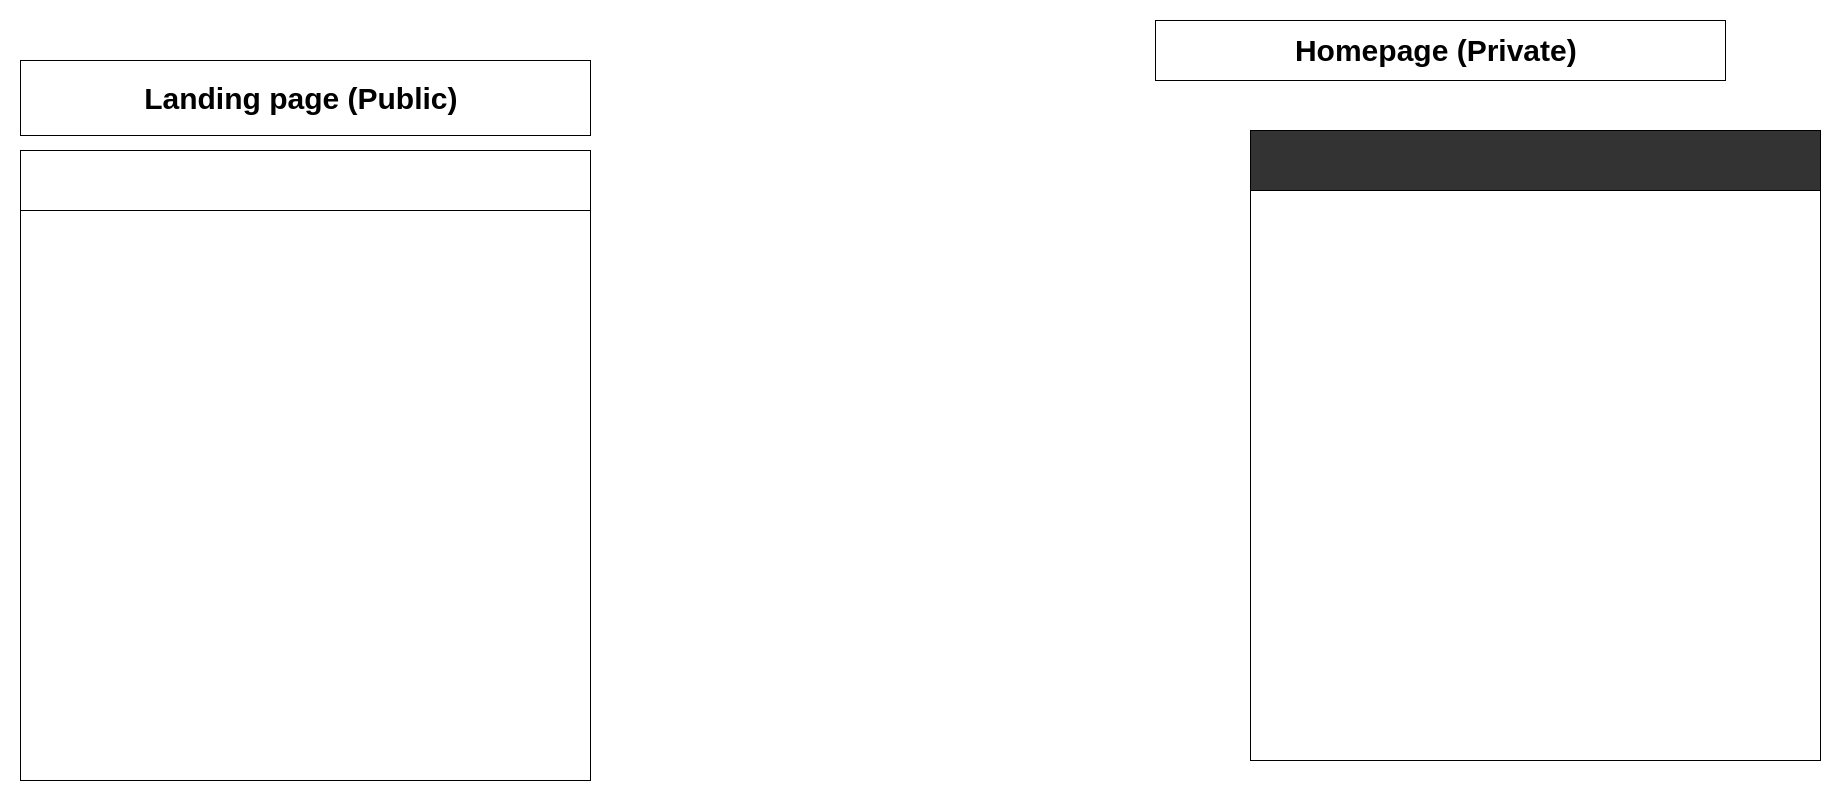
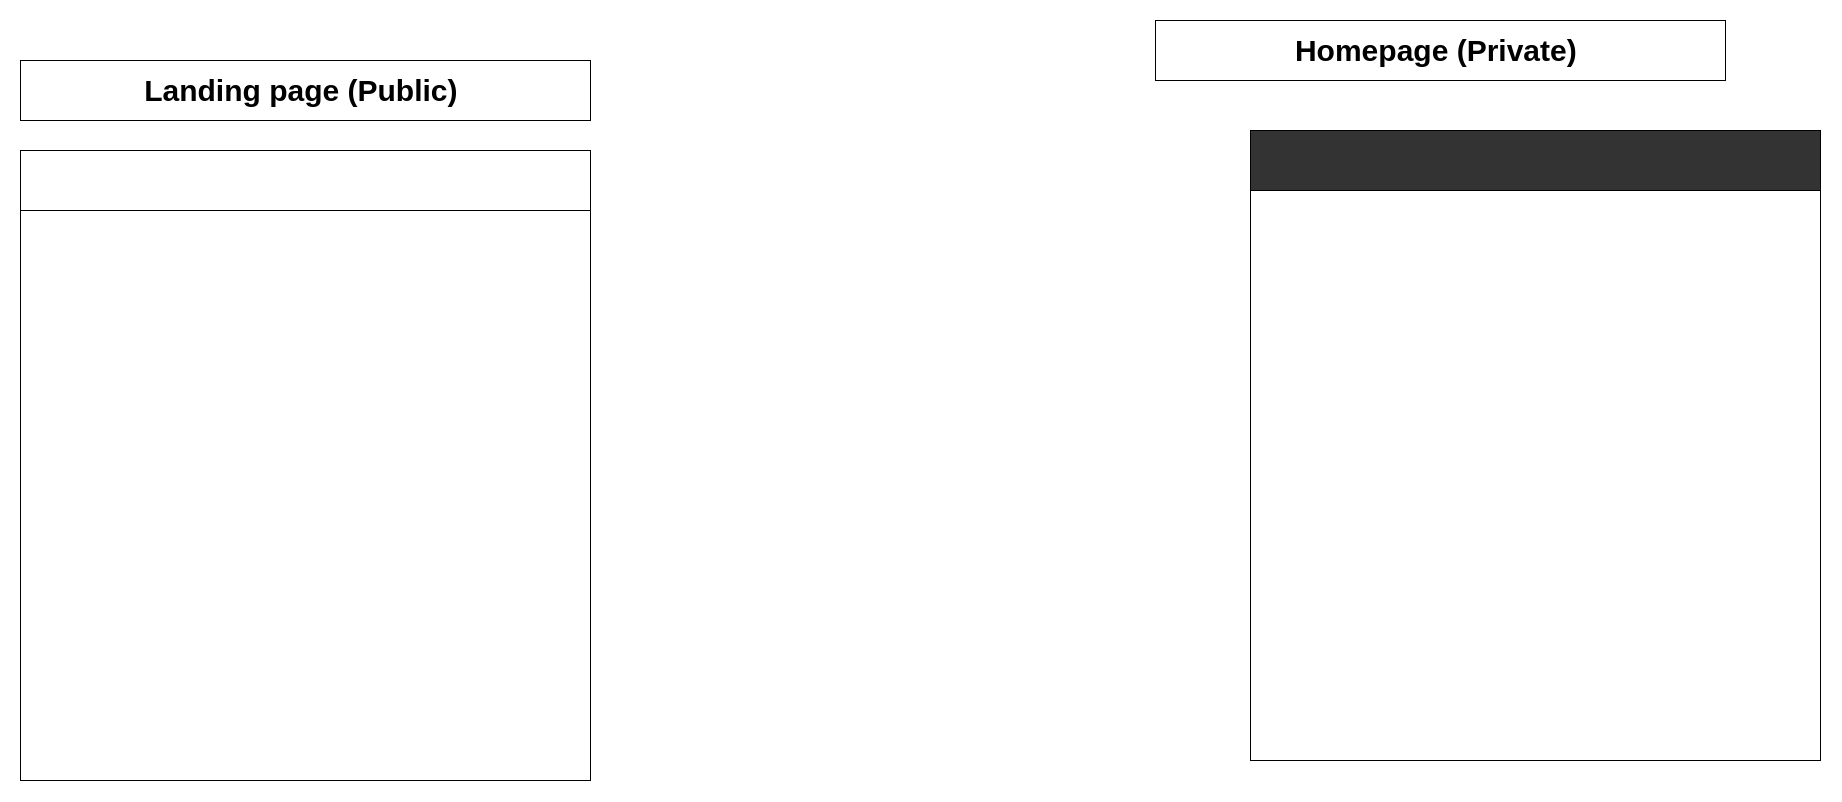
  <mxCell id="0" style=";html=1;" />
  <mxCell id="1" style=";html=1;" parent="0" />
- <mxCell id="2" value="&lt;b&gt;&lt;font style=&quot;font-size: 30px;&quot;&gt;Landing page (Public)&amp;nbsp;&lt;/font&gt;&lt;/b&gt;" style="rounded=0;whiteSpace=wrap;html=1;" vertex="1" parent="1"><mxGeometry x="20" y="60" width="570" height="75" as="geometry" /></mxCell>
+ <mxCell id="2" value="&lt;b&gt;&lt;font style=&quot;font-size: 30px;&quot;&gt;Landing page (Public)&amp;nbsp;&lt;/font&gt;&lt;/b&gt;" style="rounded=0;whiteSpace=wrap;html=1;" vertex="1" parent="1"><mxGeometry x="20" y="60" width="570" height="60" as="geometry" /></mxCell>
  <mxCell id="3" value="&lt;b&gt;&lt;font style=&quot;font-size: 30px;&quot;&gt;Homepage (Private)&amp;nbsp;&lt;/font&gt;&lt;/b&gt;" style="rounded=0;whiteSpace=wrap;html=1;" vertex="1" parent="1"><mxGeometry x="1155" y="20" width="570" height="60" as="geometry" /></mxCell>
  <mxCell id="4" value="" style="rounded=0;whiteSpace=wrap;html=1;fontSize=30;" vertex="1" parent="1"><mxGeometry x="20" y="150" width="570" height="630" as="geometry" /></mxCell>
  <mxCell id="5" value="" style="rounded=0;whiteSpace=wrap;html=1;fontSize=30;" vertex="1" parent="1"><mxGeometry x="1250" y="130" width="570" height="630" as="geometry" /></mxCell>
  <mxCell id="6" value="" style="rounded=0;whiteSpace=wrap;html=1;fontSize=30;" vertex="1" parent="1"><mxGeometry x="20" y="150" width="570" height="60" as="geometry" /></mxCell>
  <mxCell id="7" value="" style="rounded=0;whiteSpace=wrap;html=1;fontSize=30;fillColor=#333333;" vertex="1" parent="1"><mxGeometry x="1250" y="130" width="570" height="60" as="geometry" /></mxCell>
